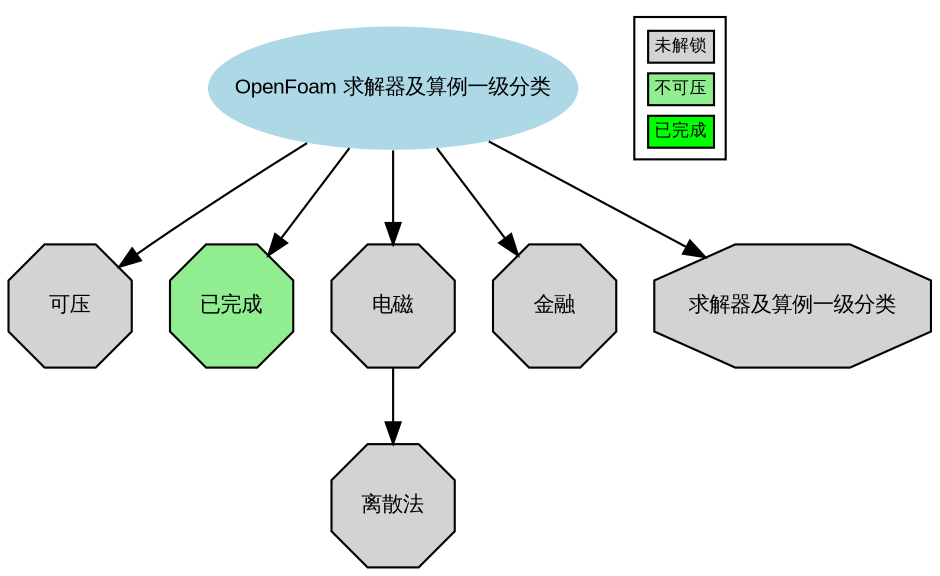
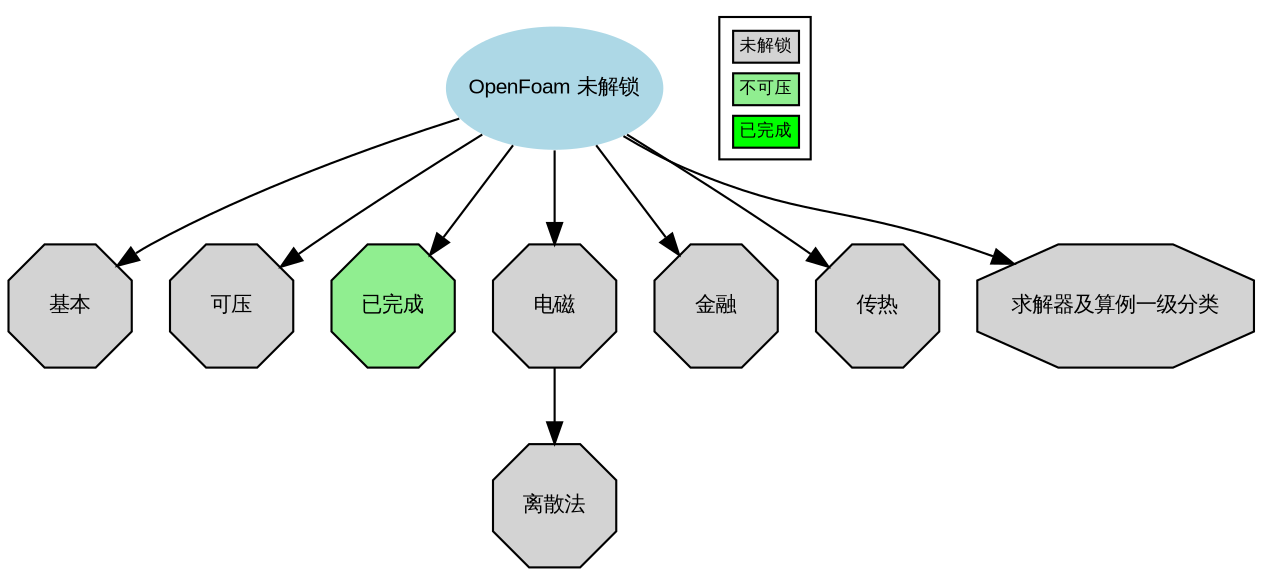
  digraph {
    node [color=black fillcolor=lightgray fontname=Arial fontsize=10 shape=octagon style=filled]
-   n1 [color=none fillcolor=lightblue height=.8 label="OpenFoam 求解器及算例一级分类" shape=ellipse width=.8]
+   n1 [color=none fillcolor=lightblue height=.8 label="OpenFoam 未解锁" shape=ellipse width=.8]
+   n2 [height=.8 label="基本" width=.8]
    n3 [height=.8 label="可压" width=.8]
    n4 [fillcolor=lightgreen height=.8 label="已完成" width=.8]
    n5 [height=.8 label="电磁" width=.8]
    n6 [height=.8 label="金融" width=.8]
+   n7 [height=.8 label="传热" width=.8]
    n8 [height=.8 label="求解器及算例一级分类" width=.8]
    n9 [height=.8 label="离散法" width=.8]
    n10 [fontsize=8 label=<      <table border="1" cellborder="1" cellspacing="5">        <tr><td bgcolor="lightgray">未解锁</td></tr>        <tr><td bgcolor="lightgreen"><font color="black">不可压</font></td></tr>        <tr><td bgcolor="lime"><font color="black">已完成</font></td></tr>      </table>> shape=plaintext color="" fillcolor="" style=""]
+   n1 -> n2
    n1 -> n3
    n1 -> n4
    n1 -> n5
    n1 -> n6
+   n1 -> n7
    n1 -> n8
    n5 -> n9
  }
